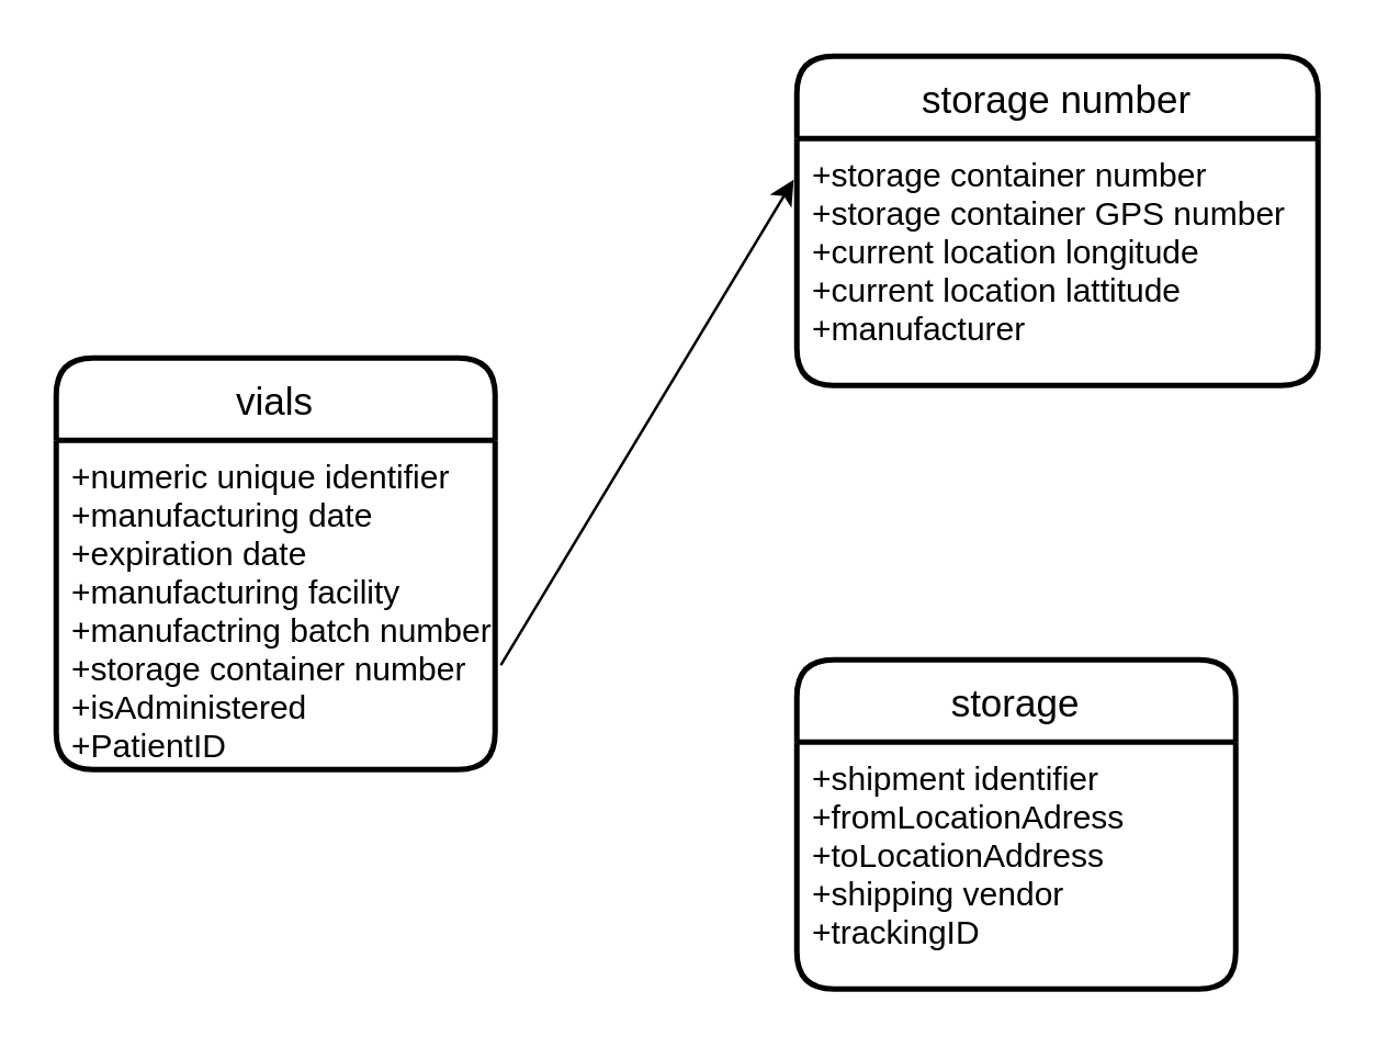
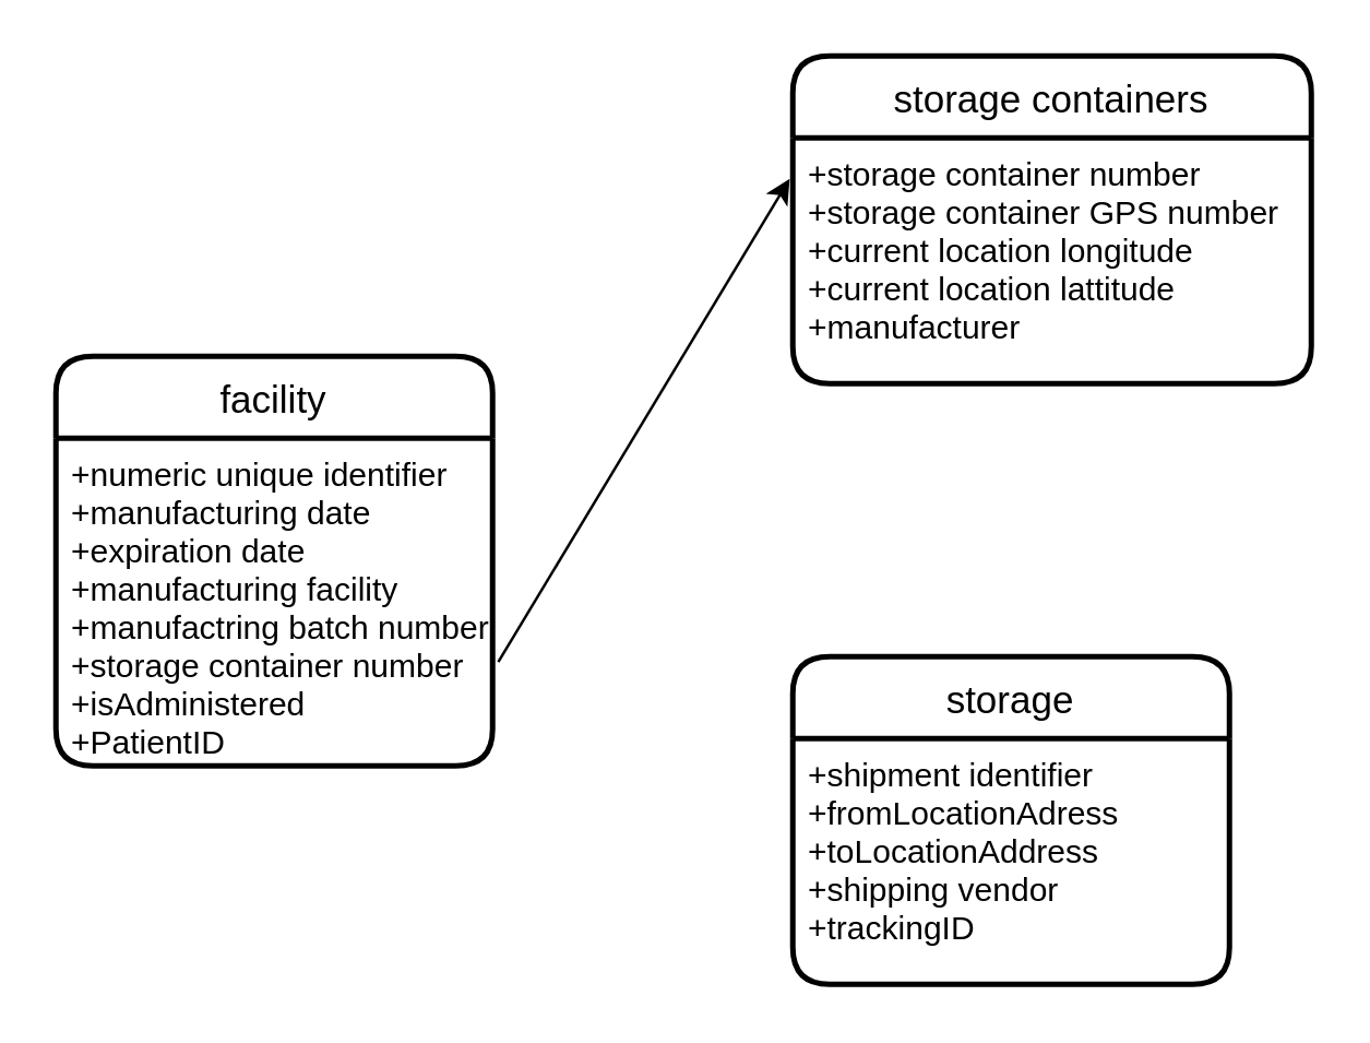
  <mxCell id="0" />
  <mxCell id="1" parent="0" />
- <mxCell id="2" value="vials" style="swimlane;childLayout=stackLayout;horizontal=1;startSize=30;horizontalStack=0;rounded=1;fontSize=14;fontStyle=0;strokeWidth=2;resizeParent=0;resizeLast=1;shadow=0;dashed=0;align=center;" vertex="1" parent="1"><mxGeometry x="20" y="130" width="160" height="150" as="geometry" /></mxCell>
+ <mxCell id="2" value="facility" style="swimlane;childLayout=stackLayout;horizontal=1;startSize=30;horizontalStack=0;rounded=1;fontSize=14;fontStyle=0;strokeWidth=2;resizeParent=0;resizeLast=1;shadow=0;dashed=0;align=center;" vertex="1" parent="1"><mxGeometry x="20" y="130" width="160" height="150" as="geometry" /></mxCell>
  <mxCell id="3" value="+numeric unique identifier&#10;+manufacturing date&#10;+expiration date&#10;+manufacturing facility&#10;+manufactring batch number&#10;+storage container number&#10;+isAdministered&#10;+PatientID" style="align=left;strokeColor=none;fillColor=none;spacingLeft=4;fontSize=12;verticalAlign=top;resizable=0;rotatable=0;part=1;" vertex="1" parent="2"><mxGeometry y="30" width="160" height="120" as="geometry" /></mxCell>
- <mxCell id="4" value="storage number" style="swimlane;childLayout=stackLayout;horizontal=1;startSize=30;horizontalStack=0;rounded=1;fontSize=14;fontStyle=0;strokeWidth=2;resizeParent=0;resizeLast=1;shadow=0;dashed=0;align=center;" vertex="1" parent="1"><mxGeometry x="290" y="20" width="190" height="120" as="geometry" /></mxCell>
+ <mxCell id="4" value="storage containers" style="swimlane;childLayout=stackLayout;horizontal=1;startSize=30;horizontalStack=0;rounded=1;fontSize=14;fontStyle=0;strokeWidth=2;resizeParent=0;resizeLast=1;shadow=0;dashed=0;align=center;" vertex="1" parent="1"><mxGeometry x="290" y="20" width="190" height="120" as="geometry" /></mxCell>
  <mxCell id="5" value="+storage container number&#10;+storage container GPS number&#10;+current location longitude&#10;+current location lattitude&#10;+manufacturer" style="align=left;strokeColor=none;fillColor=none;spacingLeft=4;fontSize=12;verticalAlign=top;resizable=0;rotatable=0;part=1;" vertex="1" parent="4"><mxGeometry y="30" width="190" height="90" as="geometry" /></mxCell>
  <mxCell id="6" value="" style="endArrow=classic;html=1;rounded=0;exitX=1.013;exitY=0.683;exitDx=0;exitDy=0;exitPerimeter=0;entryX=-0.006;entryY=0.167;entryDx=0;entryDy=0;entryPerimeter=0;" edge="1" parent="1" source="3" target="5"><mxGeometry width="50" height="50" relative="1" as="geometry"><mxPoint x="182" y="220" as="sourcePoint" /><mxPoint x="232" y="170" as="targetPoint" /></mxGeometry></mxCell>
  <mxCell id="7" value="storage" style="swimlane;childLayout=stackLayout;horizontal=1;startSize=30;horizontalStack=0;rounded=1;fontSize=14;fontStyle=0;strokeWidth=2;resizeParent=0;resizeLast=1;shadow=0;dashed=0;align=center;" vertex="1" parent="1"><mxGeometry x="290" y="240" width="160" height="120" as="geometry" /></mxCell>
  <mxCell id="8" value="+shipment identifier&#10;+fromLocationAdress&#10;+toLocationAddress&#10;+shipping vendor&#10;+trackingID" style="align=left;strokeColor=none;fillColor=none;spacingLeft=4;fontSize=12;verticalAlign=top;resizable=0;rotatable=0;part=1;" vertex="1" parent="7"><mxGeometry y="30" width="160" height="90" as="geometry" /></mxCell>
